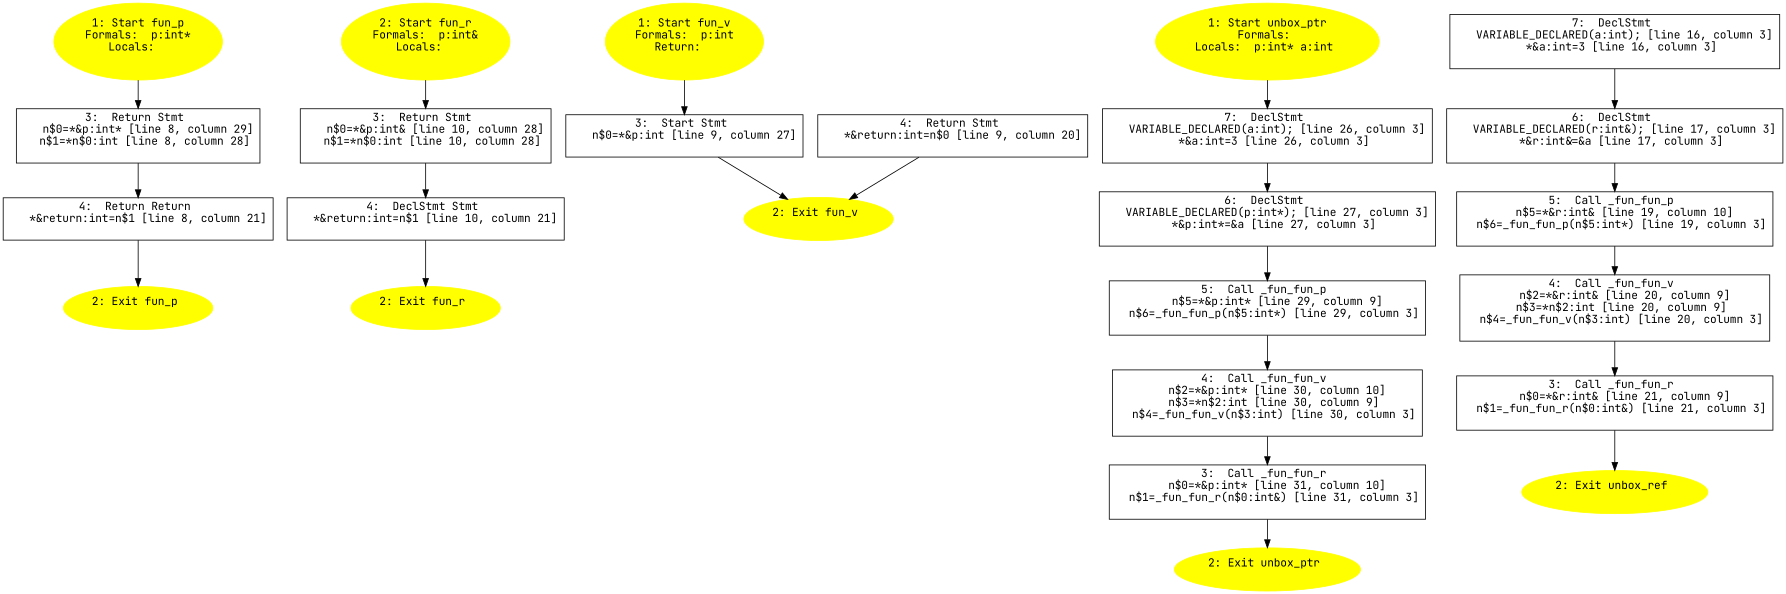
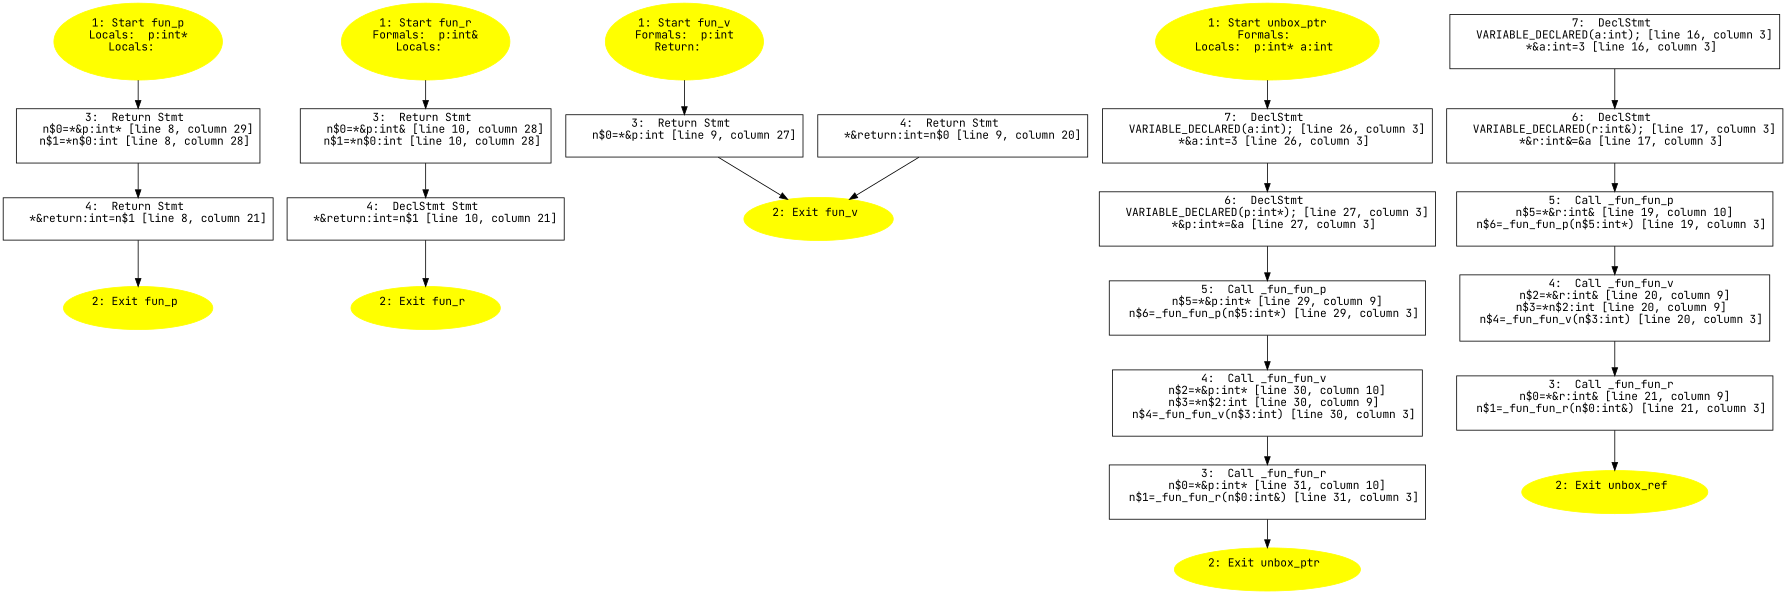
  digraph {
    fontname="JetBrains Mono"
    node [fontname="JetBrains Mono" shape=box]
    edge [fontname="JetBrains Mono"]
-   n1 [color=yellow label="1: Start fun_p\nFormals:  p:int*\nLocals:  \n  " style=filled shape=""]
+   n1 [color=yellow label="1: Start fun_p\nLocals:  p:int*\nLocals:  \n  " style=filled shape=""]
    n2 [label="3:  Return Stmt \n   n$0=*&p:int* [line 8, column 29]\n  n$1=*n$0:int [line 8, column 28]\n "]
-   n3 [label="4:  Return Return \n   *&return:int=n$1 [line 8, column 21]\n "]
+   n3 [label="4:  Return Stmt \n   *&return:int=n$1 [line 8, column 21]\n "]
    n4 [color=yellow label="2: Exit fun_p \n  " style=filled shape=""]
-   n5 [color=yellow label="2: Start fun_r\nFormals:  p:int&\nLocals:  \n  " style=filled shape=""]
+   n5 [color=yellow label="1: Start fun_r\nFormals:  p:int&\nLocals:  \n  " style=filled shape=""]
    n6 [label="3:  Return Stmt \n   n$0=*&p:int& [line 10, column 28]\n  n$1=*n$0:int [line 10, column 28]\n "]
    n7 [label="4:  DeclStmt Stmt \n   *&return:int=n$1 [line 10, column 21]\n "]
    n8 [color=yellow label="2: Exit fun_r \n  " style=filled shape=""]
    n9 [color=yellow label="1: Start fun_v\nFormals:  p:int\nReturn:  \n  " style=filled shape=""]
-   n10 [label="3:  Start Stmt \n   n$0=*&p:int [line 9, column 27]\n "]
+   n10 [label="3:  Return Stmt \n   n$0=*&p:int [line 9, column 27]\n "]
    n11 [color=yellow label="2: Exit fun_v \n  " style=filled shape=""]
    n12 [label="4:  Return Stmt \n   *&return:int=n$0 [line 9, column 20]\n "]
    n13 [color=yellow label="1: Start unbox_ptr\nFormals: \nLocals:  p:int* a:int \n  " style=filled shape=""]
    n14 [label="7:  DeclStmt \n   VARIABLE_DECLARED(a:int); [line 26, column 3]\n  *&a:int=3 [line 26, column 3]\n "]
    n15 [label="6:  DeclStmt \n   VARIABLE_DECLARED(p:int*); [line 27, column 3]\n  *&p:int*=&a [line 27, column 3]\n "]
    n16 [label="5:  Call _fun_fun_p \n   n$5=*&p:int* [line 29, column 9]\n  n$6=_fun_fun_p(n$5:int*) [line 29, column 3]\n "]
    n17 [color=yellow label="2: Exit unbox_ptr \n  " style=filled shape=""]
    n18 [label="3:  Call _fun_fun_r \n   n$0=*&p:int* [line 31, column 10]\n  n$1=_fun_fun_r(n$0:int&) [line 31, column 3]\n "]
    n19 [label="4:  Call _fun_fun_v \n   n$2=*&p:int* [line 30, column 10]\n  n$3=*n$2:int [line 30, column 9]\n  n$4=_fun_fun_v(n$3:int) [line 30, column 3]\n "]
    n20 [label="7:  DeclStmt \n   VARIABLE_DECLARED(a:int); [line 16, column 3]\n  *&a:int=3 [line 16, column 3]\n "]
    n21 [label="6:  DeclStmt \n   VARIABLE_DECLARED(r:int&); [line 17, column 3]\n  *&r:int&=&a [line 17, column 3]\n "]
    n22 [label="5:  Call _fun_fun_p \n   n$5=*&r:int& [line 19, column 10]\n  n$6=_fun_fun_p(n$5:int*) [line 19, column 3]\n "]
    n23 [color=yellow label="2: Exit unbox_ref \n  " style=filled shape=""]
    n24 [label="3:  Call _fun_fun_r \n   n$0=*&r:int& [line 21, column 9]\n  n$1=_fun_fun_r(n$0:int&) [line 21, column 3]\n "]
    n25 [label="4:  Call _fun_fun_v \n   n$2=*&r:int& [line 20, column 9]\n  n$3=*n$2:int [line 20, column 9]\n  n$4=_fun_fun_v(n$3:int) [line 20, column 3]\n "]
    n1 -> n2
    n2 -> n3
    n3 -> n4
    n5 -> n6
    n6 -> n7
    n7 -> n8
    n9 -> n10
    n10 -> n11
    n12 -> n11
    n13 -> n14
    n14 -> n15
    n15 -> n16
    n16 -> n19
    n18 -> n17
    n19 -> n18
    n20 -> n21
    n21 -> n22
    n22 -> n25
    n24 -> n23
    n25 -> n24
  }
